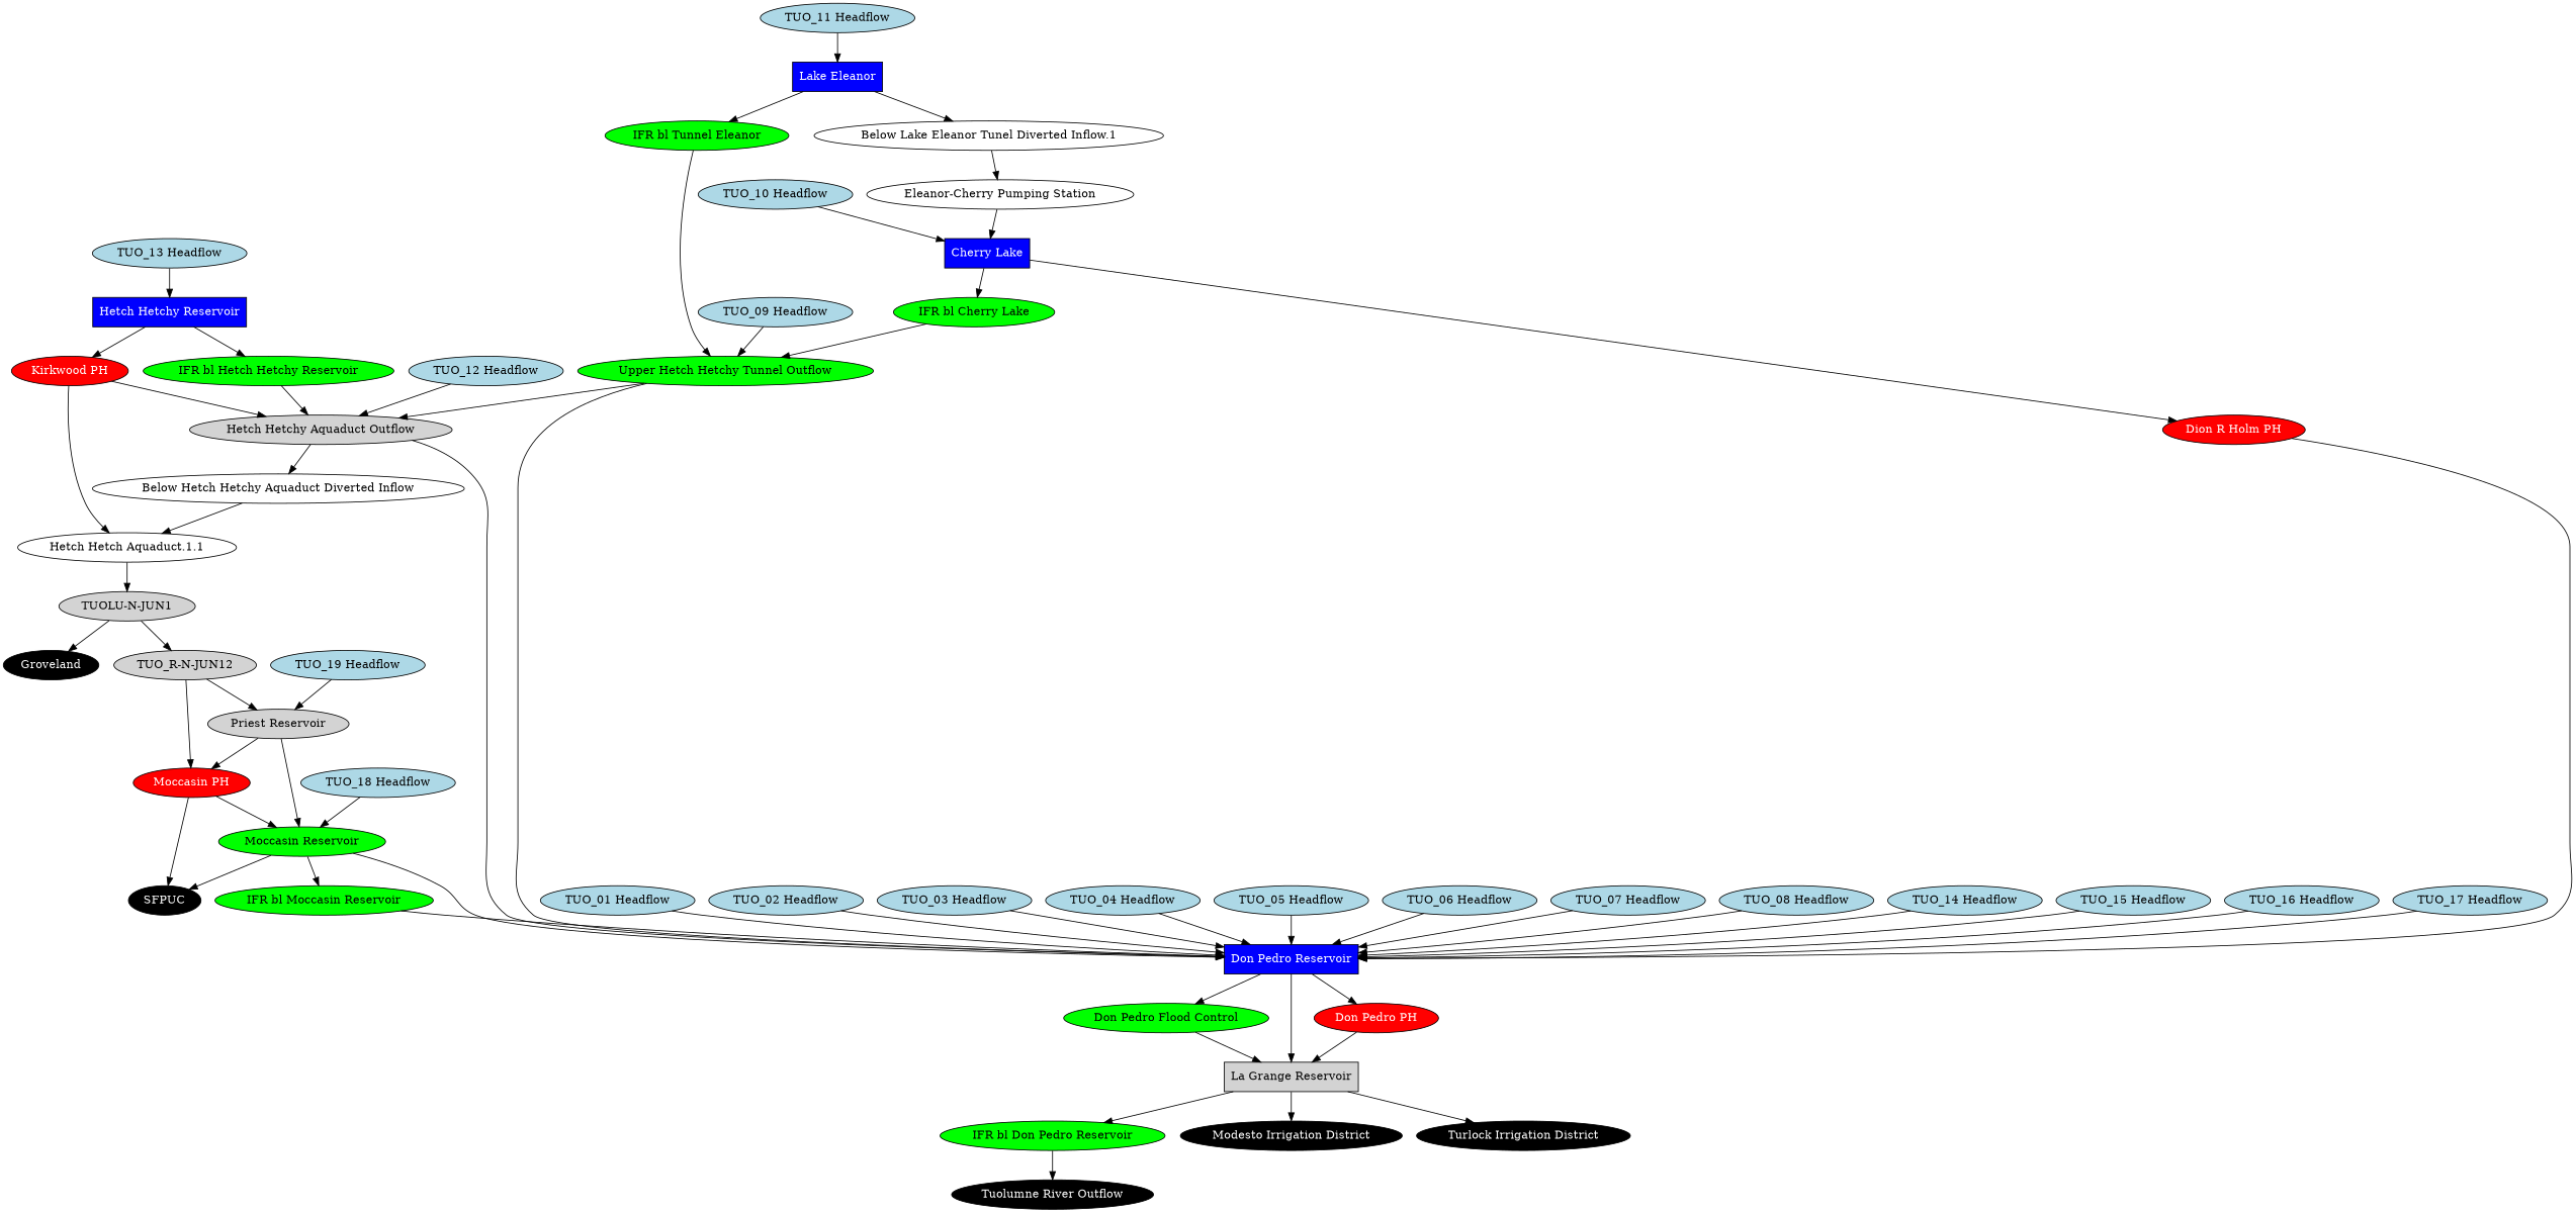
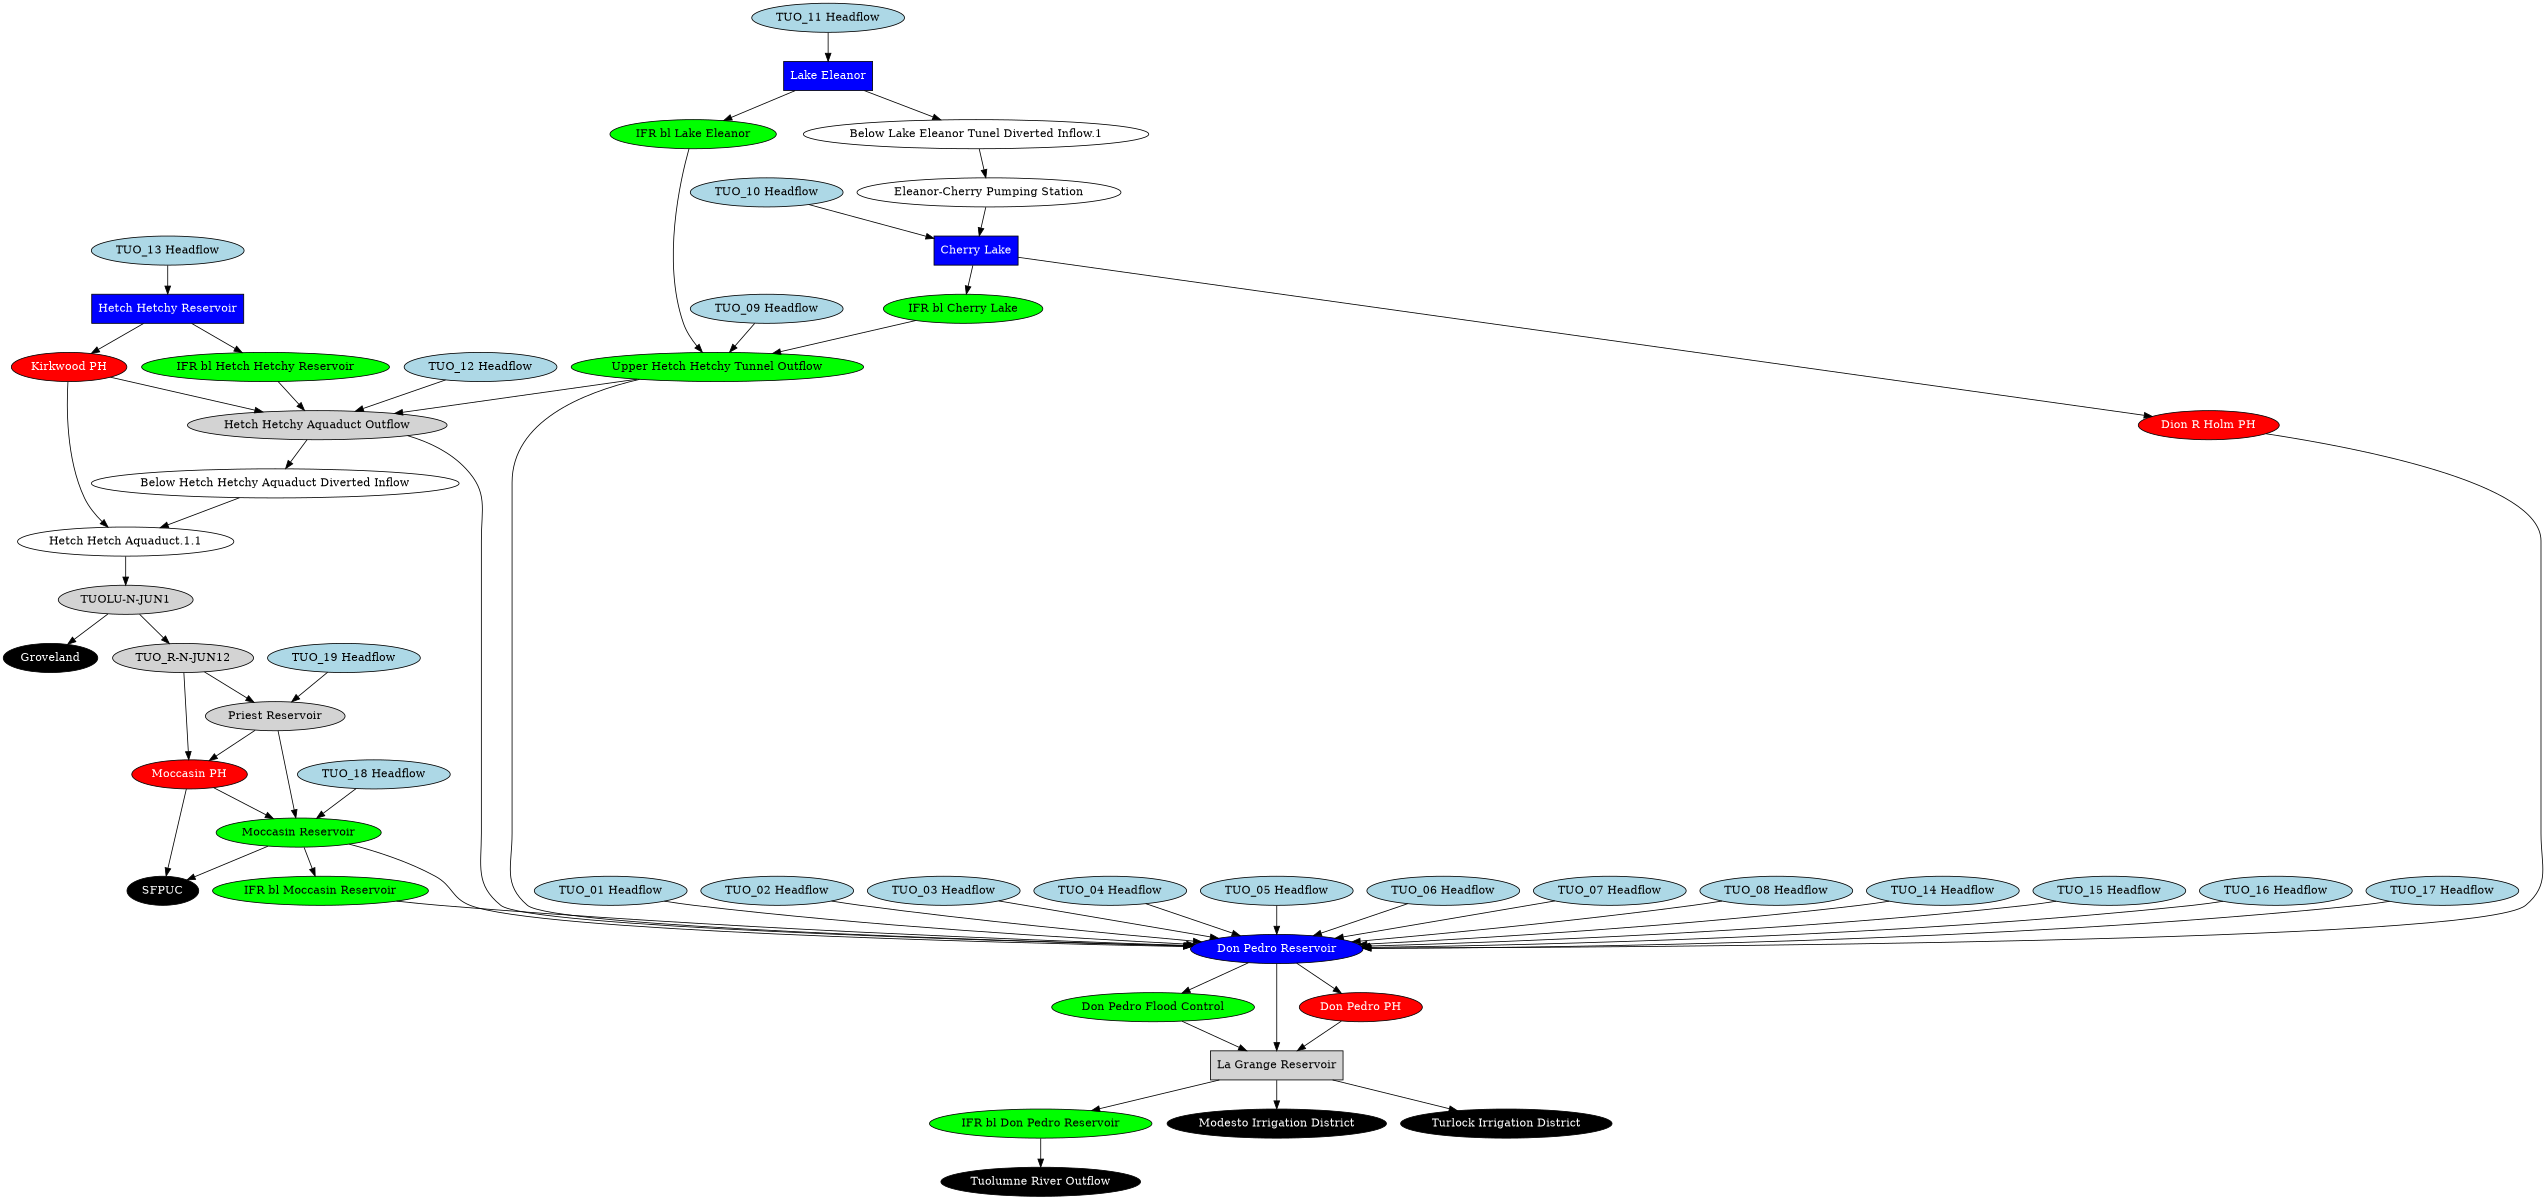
  digraph {
    node [fillcolor=lightblue fontcolor=black shape=oval style=filled]
    "Below Hetch Hetchy Aquaduct Diverted Inflow" [fillcolor=white]
    "Hetch Hetch Aquaduct.1.1" [fillcolor=white]
    "TUOLU-N-JUN1" [fillcolor=lightgrey]
    "Below Lake Eleanor Tunel Diverted Inflow.1" [fillcolor=white]
    "Eleanor-Cherry Pumping Station" [fillcolor=white]
    "Cherry Lake" [fillcolor=blue fontcolor=white shape=rect]
    Groveland [fillcolor=black fontcolor=white]
    "TUO_R-N-JUN12" [fillcolor=lightgrey]
    "Dion R Holm PH" [fillcolor=red fontcolor=white]
    "IFR bl Cherry Lake" [fillcolor=green]
-   "Don Pedro Reservoir" [fillcolor=blue fontcolor=white shape=rect]
+   "Don Pedro Reservoir" [fillcolor=blue fontcolor=white shape=ellipse]
    "Upper Hetch Hetchy Tunnel Outflow" [fillcolor=green]
    "Don Pedro Flood Control" [fillcolor=green]
    "La Grange Reservoir" [fillcolor=lightgrey shape=box]
    "Don Pedro PH" [fillcolor=red fontcolor=white]
    "IFR bl Don Pedro Reservoir" [fillcolor=green]
    "Modesto Irrigation District" [fillcolor=black fontcolor=white]
    "Turlock Irrigation District" [fillcolor=black fontcolor=white]
    "Hetch Hetchy Aquaduct Outflow" [fillcolor=lightgrey]
    "Hetch Hetchy Reservoir" [fillcolor=blue fontcolor=white shape=rect]
    "IFR bl Hetch Hetchy Reservoir" [fillcolor=green]
    "Kirkwood PH" [fillcolor=red fontcolor=white]
    "Tuolumne River Outflow" [fillcolor=black fontcolor=white]
-   "IFR bl Lake Eleanor" [fillcolor=green label="IFR bl Tunnel Eleanor"]
+   "IFR bl Lake Eleanor" [fillcolor=green]
    "IFR bl Moccasin Reservoir" [fillcolor=green]
    "Lake Eleanor" [fillcolor=blue fontcolor=white shape=rect]
    "Moccasin PH" [fillcolor=red fontcolor=white]
    "Moccasin Reservoir" [fillcolor=green]
    SFPUC [fillcolor=black fontcolor=white]
    "Priest Reservoir" [fillcolor=lightgrey]
    "TUO_01 Headflow"
    "TUO_02 Headflow"
    "TUO_03 Headflow"
    "TUO_04 Headflow"
    "TUO_05 Headflow"
    "TUO_06 Headflow"
    "TUO_07 Headflow"
    "TUO_08 Headflow"
    "TUO_09 Headflow"
    "TUO_10 Headflow"
    "TUO_11 Headflow"
    "TUO_12 Headflow"
    "TUO_13 Headflow"
    "TUO_14 Headflow"
    "TUO_15 Headflow"
    "TUO_16 Headflow"
    "TUO_17 Headflow"
    "TUO_18 Headflow"
    "TUO_19 Headflow"
    "Below Hetch Hetchy Aquaduct Diverted Inflow" -> "Hetch Hetch Aquaduct.1.1"
    "Hetch Hetch Aquaduct.1.1" -> "TUOLU-N-JUN1"
    "TUOLU-N-JUN1" -> Groveland
    "TUOLU-N-JUN1" -> "TUO_R-N-JUN12"
    "Below Lake Eleanor Tunel Diverted Inflow.1" -> "Eleanor-Cherry Pumping Station"
    "Eleanor-Cherry Pumping Station" -> "Cherry Lake"
    "Cherry Lake" -> "Dion R Holm PH"
    "Cherry Lake" -> "IFR bl Cherry Lake"
    "TUO_R-N-JUN12" -> "Moccasin PH"
    "TUO_R-N-JUN12" -> "Priest Reservoir"
    "Dion R Holm PH" -> "Don Pedro Reservoir"
    "IFR bl Cherry Lake" -> "Upper Hetch Hetchy Tunnel Outflow"
    "Don Pedro Reservoir" -> "Don Pedro Flood Control"
    "Don Pedro Reservoir" -> "La Grange Reservoir"
    "Don Pedro Reservoir" -> "Don Pedro PH"
    "Upper Hetch Hetchy Tunnel Outflow" -> "Don Pedro Reservoir"
    "Upper Hetch Hetchy Tunnel Outflow" -> "Hetch Hetchy Aquaduct Outflow"
    "Don Pedro Flood Control" -> "La Grange Reservoir"
    "La Grange Reservoir" -> "IFR bl Don Pedro Reservoir"
    "La Grange Reservoir" -> "Modesto Irrigation District"
    "La Grange Reservoir" -> "Turlock Irrigation District"
    "Don Pedro PH" -> "La Grange Reservoir"
    "IFR bl Don Pedro Reservoir" -> "Tuolumne River Outflow"
    "Hetch Hetchy Aquaduct Outflow" -> "Below Hetch Hetchy Aquaduct Diverted Inflow"
    "Hetch Hetchy Aquaduct Outflow" -> "Don Pedro Reservoir"
    "Hetch Hetchy Reservoir" -> "IFR bl Hetch Hetchy Reservoir"
    "Hetch Hetchy Reservoir" -> "Kirkwood PH"
    "IFR bl Hetch Hetchy Reservoir" -> "Hetch Hetchy Aquaduct Outflow"
    "Kirkwood PH" -> "Hetch Hetch Aquaduct.1.1"
    "Kirkwood PH" -> "Hetch Hetchy Aquaduct Outflow"
    "IFR bl Lake Eleanor" -> "Upper Hetch Hetchy Tunnel Outflow"
    "IFR bl Moccasin Reservoir" -> "Don Pedro Reservoir"
    "Lake Eleanor" -> "Below Lake Eleanor Tunel Diverted Inflow.1"
    "Lake Eleanor" -> "IFR bl Lake Eleanor"
    "Moccasin PH" -> "Moccasin Reservoir"
    "Moccasin PH" -> SFPUC
    "Moccasin Reservoir" -> "Don Pedro Reservoir"
    "Moccasin Reservoir" -> "IFR bl Moccasin Reservoir"
    "Moccasin Reservoir" -> SFPUC
    "Priest Reservoir" -> "Moccasin PH"
    "Priest Reservoir" -> "Moccasin Reservoir"
    "TUO_01 Headflow" -> "Don Pedro Reservoir"
    "TUO_02 Headflow" -> "Don Pedro Reservoir"
    "TUO_03 Headflow" -> "Don Pedro Reservoir"
    "TUO_04 Headflow" -> "Don Pedro Reservoir"
    "TUO_05 Headflow" -> "Don Pedro Reservoir"
    "TUO_06 Headflow" -> "Don Pedro Reservoir"
    "TUO_07 Headflow" -> "Don Pedro Reservoir"
    "TUO_08 Headflow" -> "Don Pedro Reservoir"
    "TUO_09 Headflow" -> "Upper Hetch Hetchy Tunnel Outflow"
    "TUO_10 Headflow" -> "Cherry Lake"
    "TUO_11 Headflow" -> "Lake Eleanor"
    "TUO_12 Headflow" -> "Hetch Hetchy Aquaduct Outflow"
    "TUO_13 Headflow" -> "Hetch Hetchy Reservoir"
    "TUO_14 Headflow" -> "Don Pedro Reservoir"
    "TUO_15 Headflow" -> "Don Pedro Reservoir"
    "TUO_16 Headflow" -> "Don Pedro Reservoir"
    "TUO_17 Headflow" -> "Don Pedro Reservoir"
    "TUO_18 Headflow" -> "Moccasin Reservoir"
    "TUO_19 Headflow" -> "Priest Reservoir"
  }
